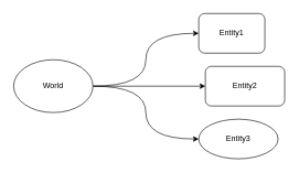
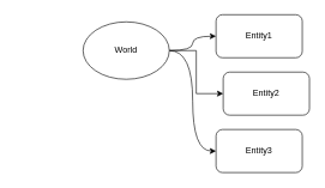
  <mxCell id="0" />
  <mxCell id="1" parent="0" />
  <mxCell id="2" value="" style="edgeStyle=orthogonalEdgeStyle;rounded=0;orthogonalLoop=1;jettySize=auto;html=1;entryX=0;entryY=0.5;entryDx=0;entryDy=0;" edge="1" parent="1" source="5" target="6"><mxGeometry relative="1" as="geometry"><mxPoint x="220" y="130" as="targetPoint" /></mxGeometry></mxCell>
  <mxCell id="3" style="edgeStyle=orthogonalEdgeStyle;rounded=0;orthogonalLoop=1;jettySize=auto;html=1;elbow=vertical;curved=1;entryX=0;entryY=0.5;entryDx=0;entryDy=0;exitX=1;exitY=0.5;exitDx=0;exitDy=0;" edge="1" parent="1" source="5" target="7"><mxGeometry relative="1" as="geometry"><mxPoint x="270" y="270" as="targetPoint" /></mxGeometry></mxCell>
  <mxCell id="4" style="edgeStyle=orthogonalEdgeStyle;curved=1;rounded=0;orthogonalLoop=1;jettySize=auto;html=1;entryX=0;entryY=0.5;entryDx=0;entryDy=0;" edge="1" parent="1" source="5" target="8"><mxGeometry relative="1" as="geometry" /></mxCell>
- <mxCell id="5" value="World" style="ellipse;whiteSpace=wrap;html=1;" vertex="1" parent="1"><mxGeometry x="20" y="90" width="120" height="80" as="geometry" /></mxCell>
+ <mxCell id="5" value="World" style="ellipse;whiteSpace=wrap;html=1;" vertex="1" parent="1"><mxGeometry x="115" y="30" width="120" height="80" as="geometry" /></mxCell>
  <mxCell id="6" value="Entity2" style="rounded=1;whiteSpace=wrap;html=1;" vertex="1" parent="1"><mxGeometry x="310" y="100" width="120" height="60" as="geometry" /></mxCell>
- <mxCell id="7" value="Entity1" style="rounded=1;whiteSpace=wrap;html=1;" vertex="1" parent="1"><mxGeometry x="300" y="20" width="100" height="60" as="geometry" /></mxCell>
- <mxCell id="8" value="Entity3" style="ellipse;whiteSpace=wrap;html=1;" vertex="1" parent="1"><mxGeometry x="300" y="180" width="120" height="60" as="geometry" /></mxCell>
+ <mxCell id="7" value="Entity1" style="rounded=1;whiteSpace=wrap;html=1;" vertex="1" parent="1"><mxGeometry x="300" y="20" width="120" height="60" as="geometry" /></mxCell>
+ <mxCell id="8" value="Entity3" style="rounded=1;whiteSpace=wrap;html=1;" vertex="1" parent="1"><mxGeometry x="300" y="180" width="120" height="60" as="geometry" /></mxCell>
